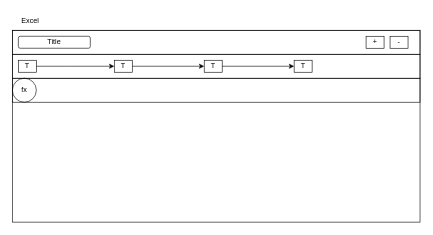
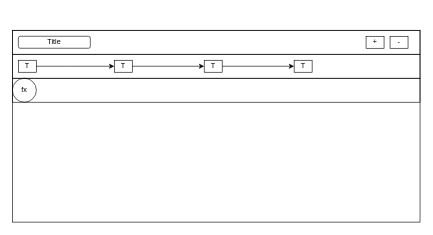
  <mxCell id="0" />
  <mxCell id="1" parent="0" />
  <mxCell id="2" value="" style="rounded=0;whiteSpace=wrap;html=1;fillColor=none;" vertex="1" parent="1"><mxGeometry x="20" y="50" width="680" height="320" as="geometry" /></mxCell>
- <mxCell id="3" value="Excel" style="text;html=1;strokeColor=none;fillColor=none;align=center;verticalAlign=middle;whiteSpace=wrap;rounded=0;" vertex="1" parent="1"><mxGeometry x="20" y="20" width="60" height="30" as="geometry" /></mxCell>
  <mxCell id="4" value="" style="rounded=0;whiteSpace=wrap;html=1;fillColor=none;" vertex="1" parent="1"><mxGeometry x="20" y="50" width="680" height="40" as="geometry" /></mxCell>
  <mxCell id="5" value="Title" style="whiteSpace=wrap;html=1;fillColor=none;rounded=1;" vertex="1" parent="1"><mxGeometry x="30" y="60" width="120" height="20" as="geometry" /></mxCell>
  <mxCell id="6" value="-" style="rounded=0;whiteSpace=wrap;html=1;fillColor=none;" vertex="1" parent="1"><mxGeometry x="650" y="60" width="30" height="20" as="geometry" /></mxCell>
  <mxCell id="7" value="+" style="rounded=0;whiteSpace=wrap;html=1;fillColor=none;" vertex="1" parent="1"><mxGeometry x="610" y="60" width="30" height="20" as="geometry" /></mxCell>
  <mxCell id="8" value="" style="rounded=0;whiteSpace=wrap;html=1;fillColor=none;" vertex="1" parent="1"><mxGeometry x="20" y="90" width="680" height="40" as="geometry" /></mxCell>
  <mxCell id="9" value="T" style="rounded=0;whiteSpace=wrap;html=1;fillColor=none;" vertex="1" parent="1"><mxGeometry x="30" y="100" width="30" height="20" as="geometry" /></mxCell>
  <mxCell id="10" value="T" style="rounded=0;whiteSpace=wrap;html=1;fillColor=none;" vertex="1" parent="1"><mxGeometry x="190" y="100" width="30" height="20" as="geometry" /></mxCell>
  <mxCell id="11" value="T" style="rounded=0;whiteSpace=wrap;html=1;fillColor=none;" vertex="1" parent="1"><mxGeometry x="340" y="100" width="30" height="20" as="geometry" /></mxCell>
  <mxCell id="12" value="T" style="rounded=0;whiteSpace=wrap;html=1;fillColor=none;" vertex="1" parent="1"><mxGeometry x="490" y="100" width="30" height="20" as="geometry" /></mxCell>
  <mxCell id="13" value="" style="endArrow=classic;html=1;rounded=0;entryX=0;entryY=0.5;entryDx=0;entryDy=0;exitX=1;exitY=0.5;exitDx=0;exitDy=0;" edge="1" parent="1" source="9" target="10"><mxGeometry width="50" height="50" relative="1" as="geometry"><mxPoint x="370" y="290" as="sourcePoint" /><mxPoint x="420" y="240" as="targetPoint" /><Array as="points"><mxPoint x="110" y="110" /></Array></mxGeometry></mxCell>
  <mxCell id="14" value="" style="endArrow=classic;html=1;rounded=0;" edge="1" parent="1" target="11"><mxGeometry width="50" height="50" relative="1" as="geometry"><mxPoint x="220" y="110" as="sourcePoint" /><mxPoint x="200" y="120" as="targetPoint" /><Array as="points" /></mxGeometry></mxCell>
  <mxCell id="15" value="" style="endArrow=classic;html=1;rounded=0;entryX=0;entryY=0.5;entryDx=0;entryDy=0;" edge="1" parent="1" target="12"><mxGeometry width="50" height="50" relative="1" as="geometry"><mxPoint x="370" y="110" as="sourcePoint" /><mxPoint x="350" y="119.444" as="targetPoint" /><Array as="points" /></mxGeometry></mxCell>
  <mxCell id="16" value="" style="rounded=0;whiteSpace=wrap;html=1;fillColor=none;" vertex="1" parent="1"><mxGeometry x="20" y="130" width="680" height="40" as="geometry" /></mxCell>
  <mxCell id="17" value="fx" style="ellipse;whiteSpace=wrap;html=1;fillColor=none;" vertex="1" parent="1"><mxGeometry x="20" y="130" width="40" height="40" as="geometry" /></mxCell>
